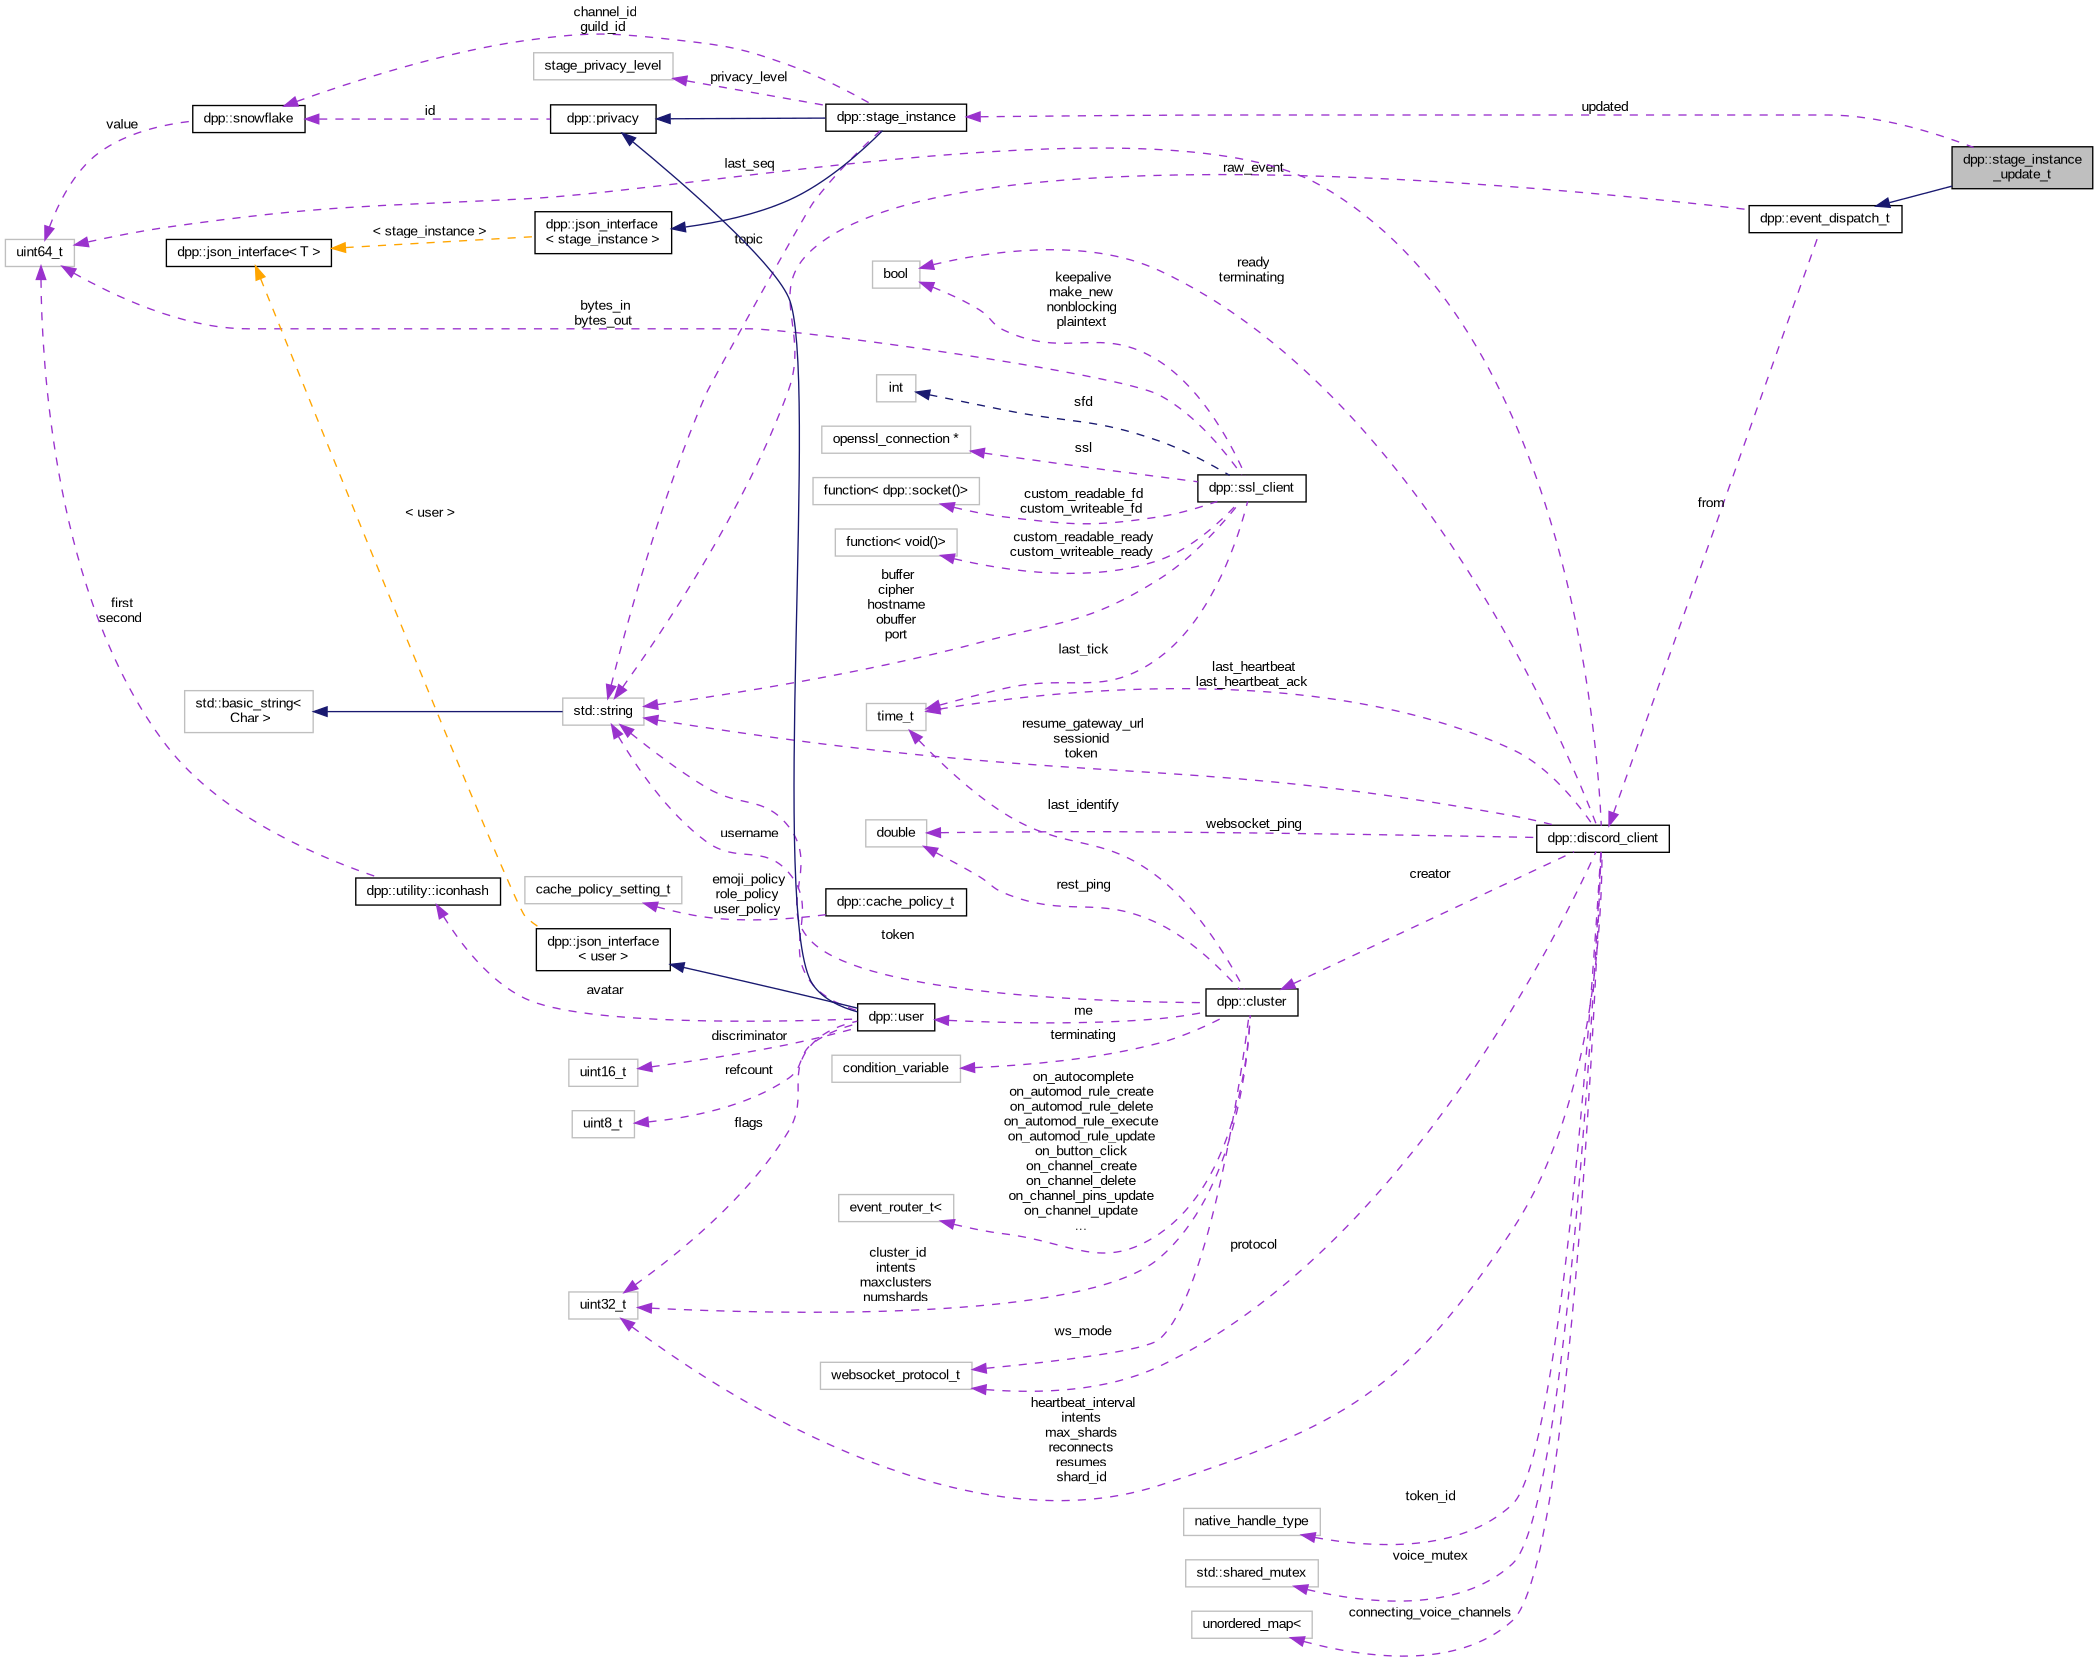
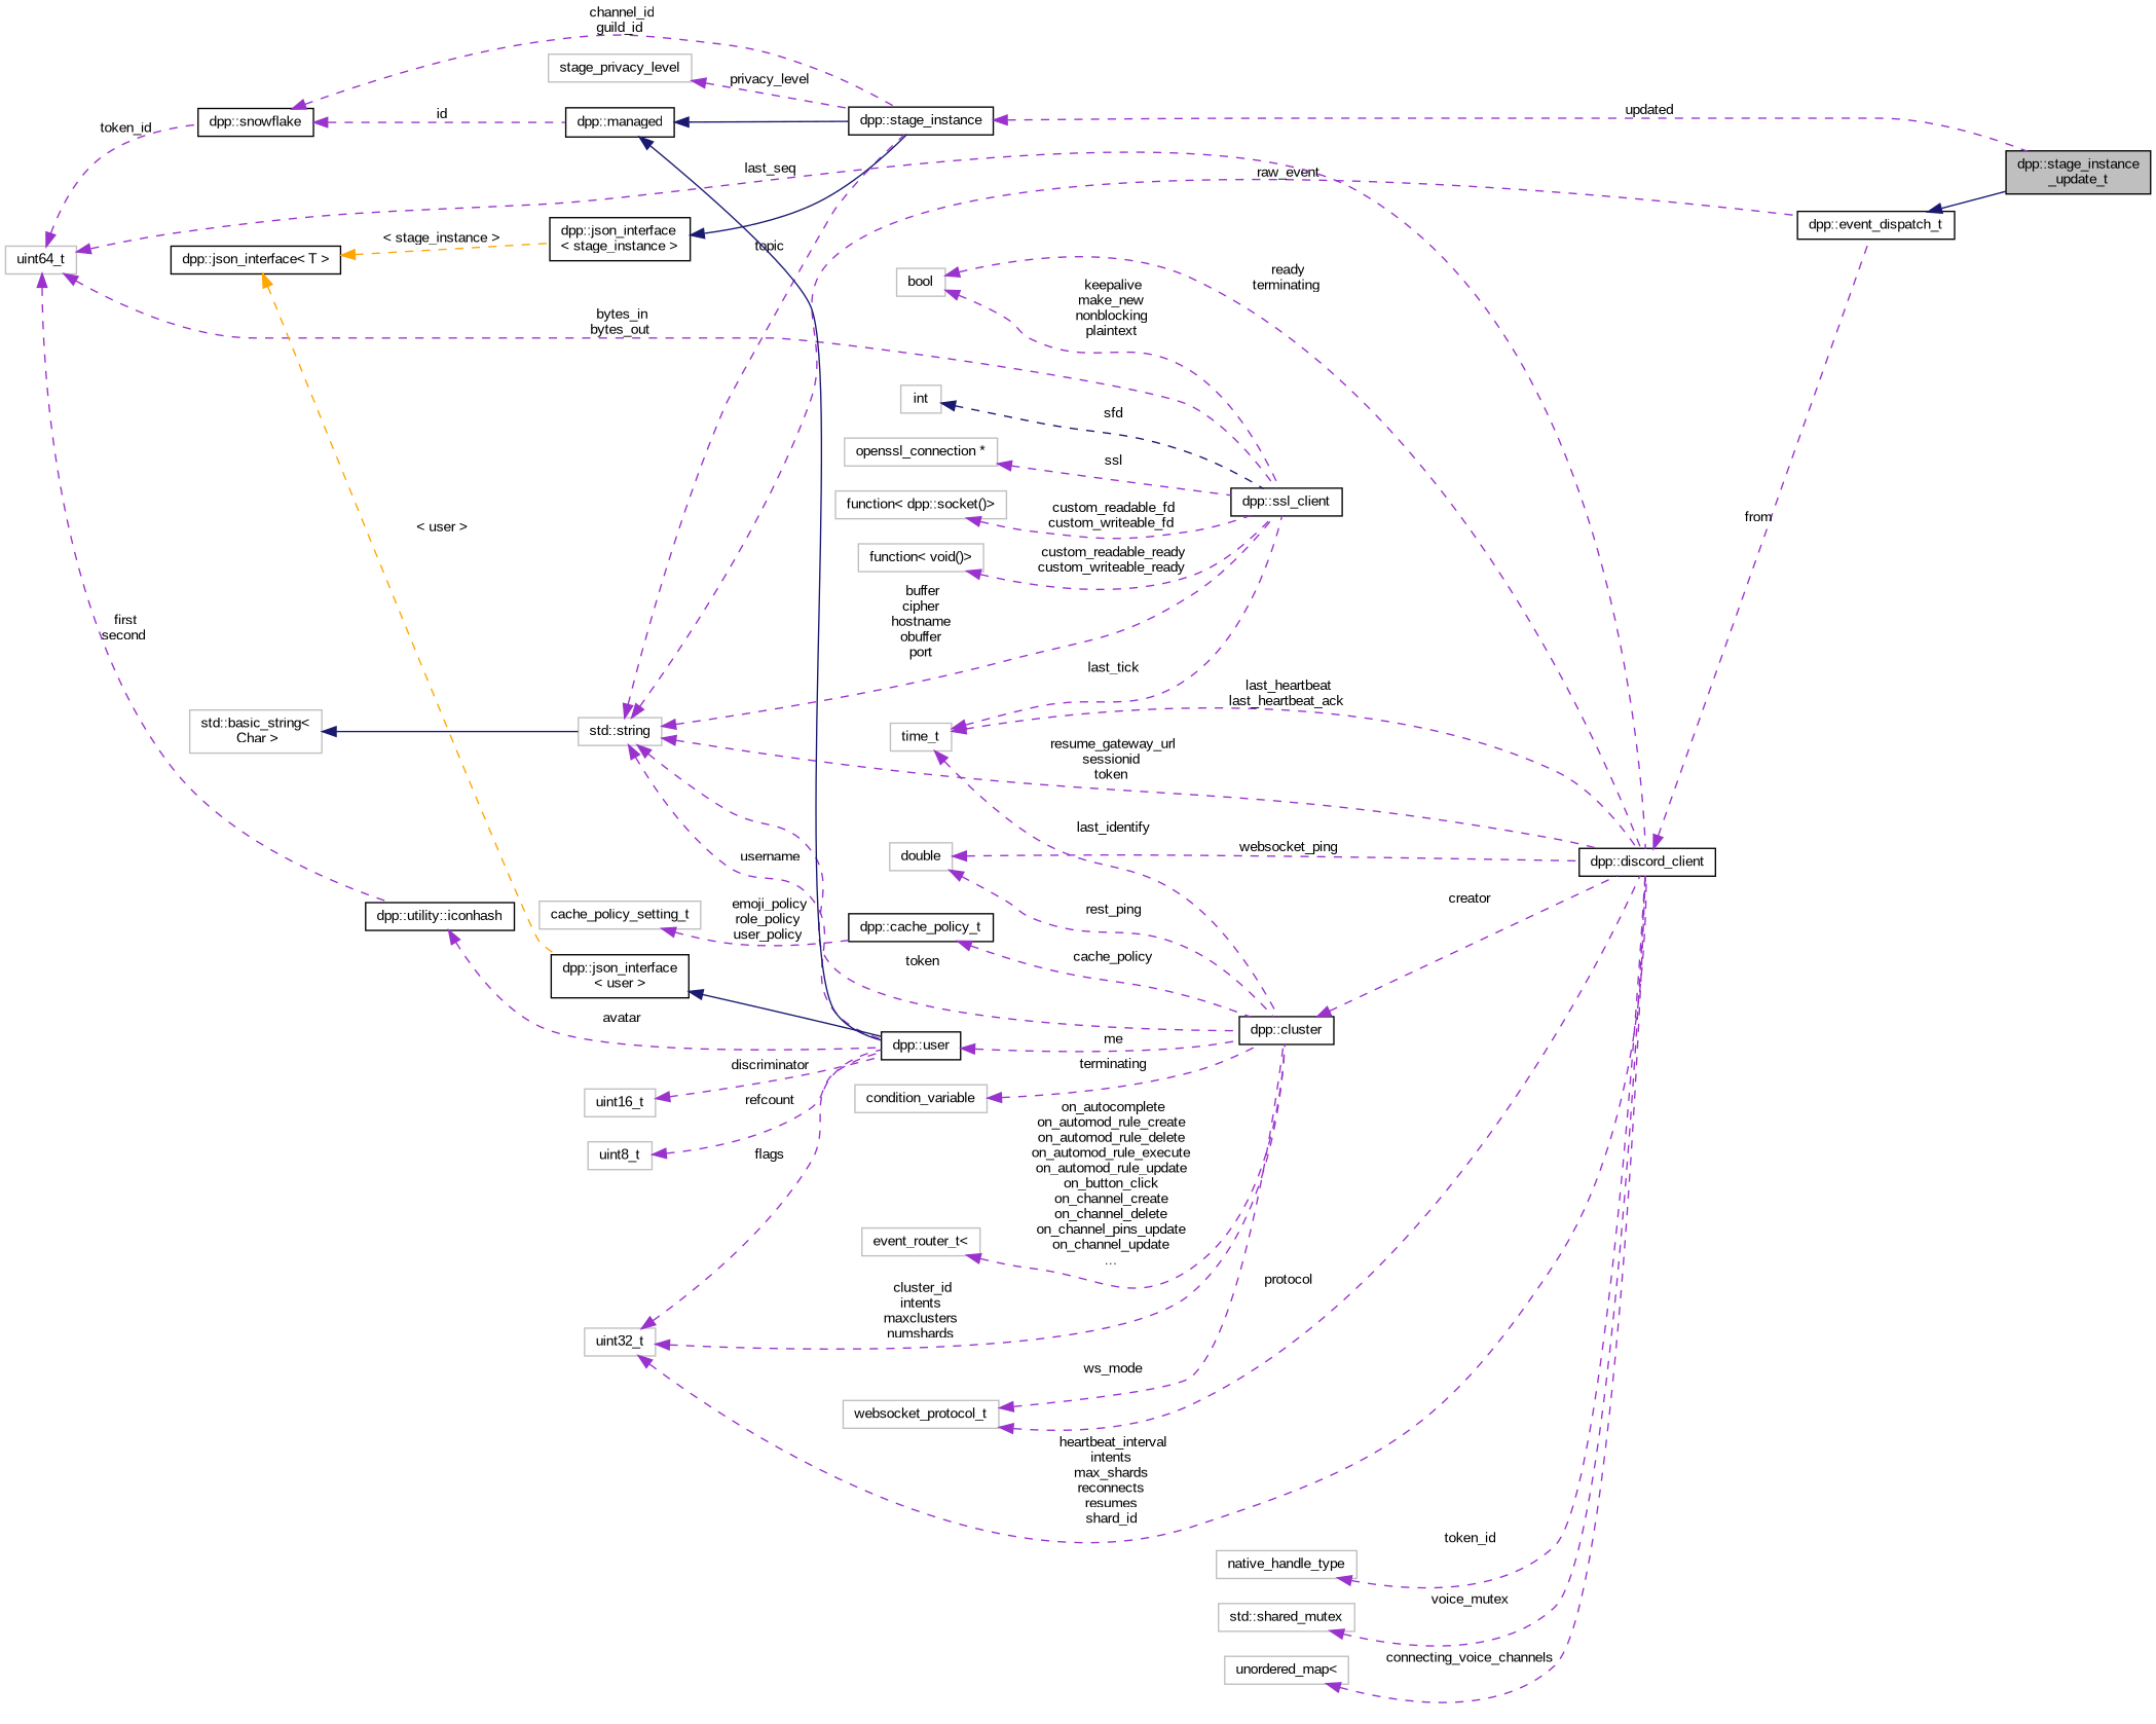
  digraph {
    fontname="Liberation Sans"
    rankdir=LR
    node [color=grey75 fontname="Liberation Sans" fontsize=10 shape=record]
    edge [color=darkorchid3 dir=back fontname="Liberation Sans" fontsize=10 labelfontname=Helvetica labelfontsize=10 style=dashed]
    n1 [color=black fillcolor=grey75 fontcolor=black height=0.2 label="dpp::stage_instance\l_update_t" style=filled width=0.4]
    n2 [color=black height=0.2 label="dpp::event_dispatch_t" width=0.4]
    n3 [height=0.2 label="std::string" width=0.4]
    n4 [color=black height=0.2 label="dpp::discord_client" width=0.4]
    n5 [color=black height=0.2 label="dpp::ssl_client" width=0.4]
    n6 [color=black height=0.2 label="dpp::cluster" width=0.4]
    n7 [color=black height=0.2 label="dpp::user" width=0.4]
    n8 [color=black height=0.2 label="dpp::stage_instance" width=0.4]
    n9 [height=0.2 label="std::basic_string\<\l Char \>" width=0.4]
    n10 [height=0.2 label=bool width=0.4]
    n11 [height=0.2 label=int width=0.4]
    n12 [height=0.2 label="openssl_connection *" width=0.4]
    n13 [height=0.2 label=time_t width=0.4]
    n14 [height=0.2 label=uint64_t width=0.4]
    n15 [color=black height=0.2 label="dpp::snowflake" width=0.4]
    n16 [color=black height=0.2 label="dpp::utility::iconhash" width=0.4]
-   n17 [color=black height=0.2 label="dpp::privacy" width=0.4]
+   n17 [color=black height=0.2 label="dpp::managed" width=0.4]
    n18 [height=0.2 label="function\< dpp::socket()\>" width=0.4]
    n19 [height=0.2 label="function\< void()\>" width=0.4]
    n20 [height=0.2 label=uint32_t width=0.4]
    n21 [height=0.2 label=double width=0.4]
    n22 [color=black height=0.2 label="dpp::json_interface\l\< user \>" width=0.4]
    n23 [color=black height=0.2 label="dpp::json_interface\< T \>" width=0.4]
    n24 [color=black height=0.2 label="dpp::json_interface\l\< stage_instance \>" width=0.4]
    n25 [height=0.2 label=uint16_t width=0.4]
    n26 [height=0.2 label=uint8_t width=0.4]
    n27 [color=black height=0.2 label="dpp::cache_policy_t" width=0.4]
    n28 [height=0.2 label=cache_policy_setting_t width=0.4]
    n29 [height=0.2 label=websocket_protocol_t width=0.4]
    n30 [height=0.2 label=condition_variable width=0.4]
    n31 [height=0.2 label="event_router_t\<" width=0.4]
    n32 [height=0.2 label=native_handle_type width=0.4]
    n33 [height=0.2 label="std::shared_mutex" width=0.4]
    n34 [height=0.2 label="unordered_map\<" width=0.4]
    n35 [height=0.2 label=stage_privacy_level width=0.4]
    n2 -> n1 [color=midnightblue style=solid]
    n3 -> n2 [label=" raw_event"]
    n3 -> n4 [label=" resume_gateway_url\nsessionid\ntoken"]
    n3 -> n5 [label=" buffer\ncipher\nhostname\nobuffer\nport"]
    n3 -> n6 [label=" token"]
    n3 -> n7 [label=" username"]
    n3 -> n8 [label=" topic"]
    n4 -> n2 [label=" from"]
    n6 -> n4 [label=" creator"]
    n7 -> n6 [label=" me"]
    n8 -> n1 [label=" updated"]
    n9 -> n3 [color=midnightblue style=solid]
    n10 -> n4 [label=" ready\nterminating"]
    n10 -> n5 [label=" keepalive\nmake_new\nnonblocking\nplaintext"]
    n11 -> n5 [color=midnightblue label=" sfd"]
    n12 -> n5 [label=" ssl"]
    n13 -> n4 [label=" last_heartbeat\nlast_heartbeat_ack"]
    n13 -> n5 [label=" last_tick"]
    n13 -> n6 [label=" last_identify"]
    n14 -> n4 [label=" last_seq"]
    n14 -> n5 [label=" bytes_in\nbytes_out"]
-   n14 -> n15 [label=" value"]
+   n14 -> n15 [label=" token_id"]
    n14 -> n16 [label=" first\nsecond"]
    n15 -> n8 [label=" channel_id\nguild_id"]
    n15 -> n17 [label=" id"]
    n16 -> n7 [label=" avatar"]
    n17 -> n7 [color=midnightblue style=solid]
    n17 -> n8 [color=midnightblue style=solid]
    n18 -> n5 [label=" custom_readable_fd\ncustom_writeable_fd"]
    n19 -> n5 [label=" custom_readable_ready\ncustom_writeable_ready"]
    n20 -> n4 [label=" heartbeat_interval\nintents\nmax_shards\nreconnects\nresumes\nshard_id"]
    n20 -> n6 [label=" cluster_id\nintents\nmaxclusters\nnumshards"]
    n20 -> n7 [label=" flags"]
    n21 -> n4 [label=" websocket_ping"]
    n21 -> n6 [label=" rest_ping"]
    n22 -> n7 [color=midnightblue style=solid]
    n23 -> n22 [color=orange label=" \< user \>"]
    n23 -> n24 [color=orange label=" \< stage_instance \>"]
    n24 -> n8 [color=midnightblue style=solid]
    n25 -> n7 [label=" discriminator"]
    n26 -> n7 [label=" refcount"]
+   n27 -> n6 [label=" cache_policy"]
    n28 -> n27 [label=" emoji_policy\nrole_policy\nuser_policy"]
    n29 -> n4 [label=" protocol"]
    n29 -> n6 [label=" ws_mode"]
    n30 -> n6 [label=" terminating"]
    n31 -> n6 [label=" on_autocomplete\non_automod_rule_create\non_automod_rule_delete\non_automod_rule_execute\non_automod_rule_update\non_button_click\non_channel_create\non_channel_delete\non_channel_pins_update\non_channel_update\n..."]
    n32 -> n4 [label=" token_id"]
    n33 -> n4 [label=" voice_mutex"]
    n34 -> n4 [label=" connecting_voice_channels"]
    n35 -> n8 [label=" privacy_level"]
  }
